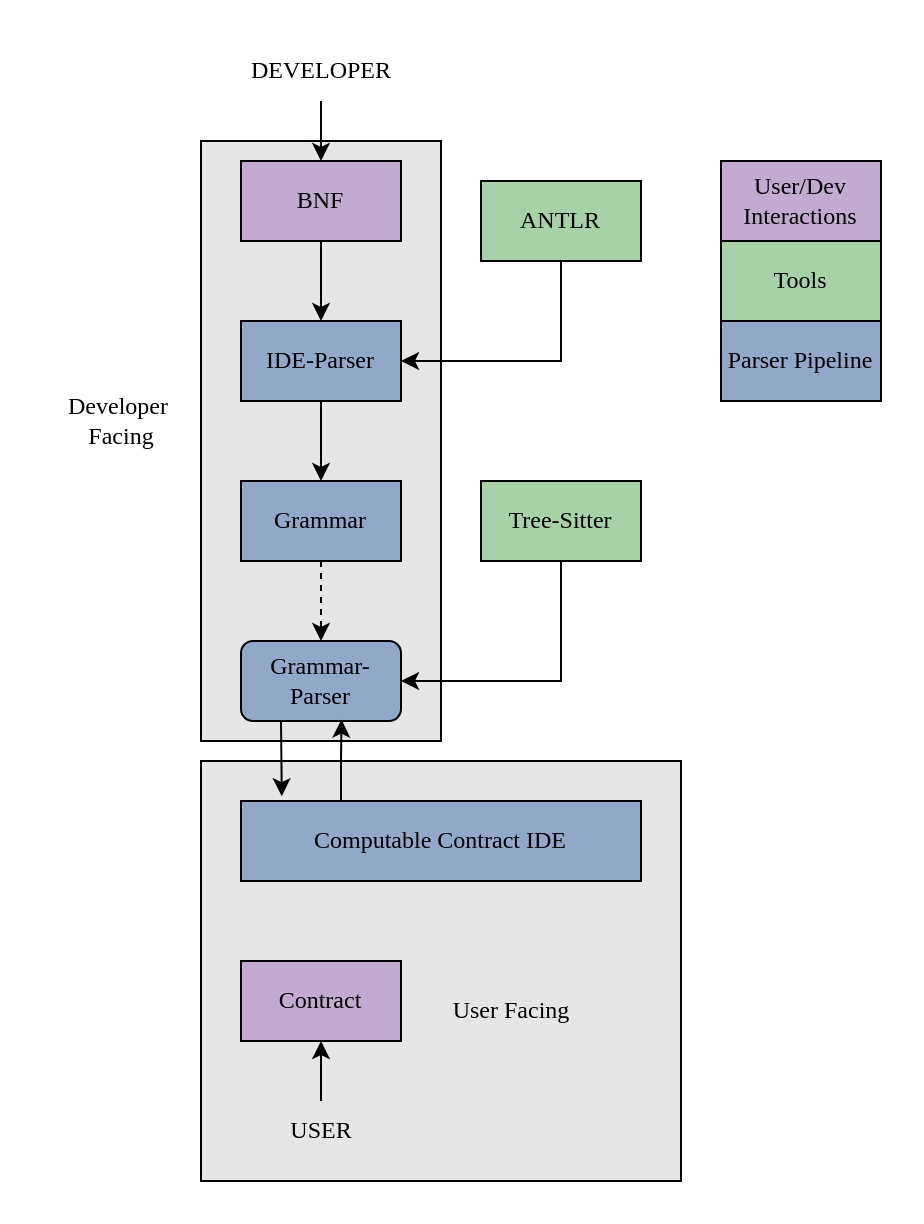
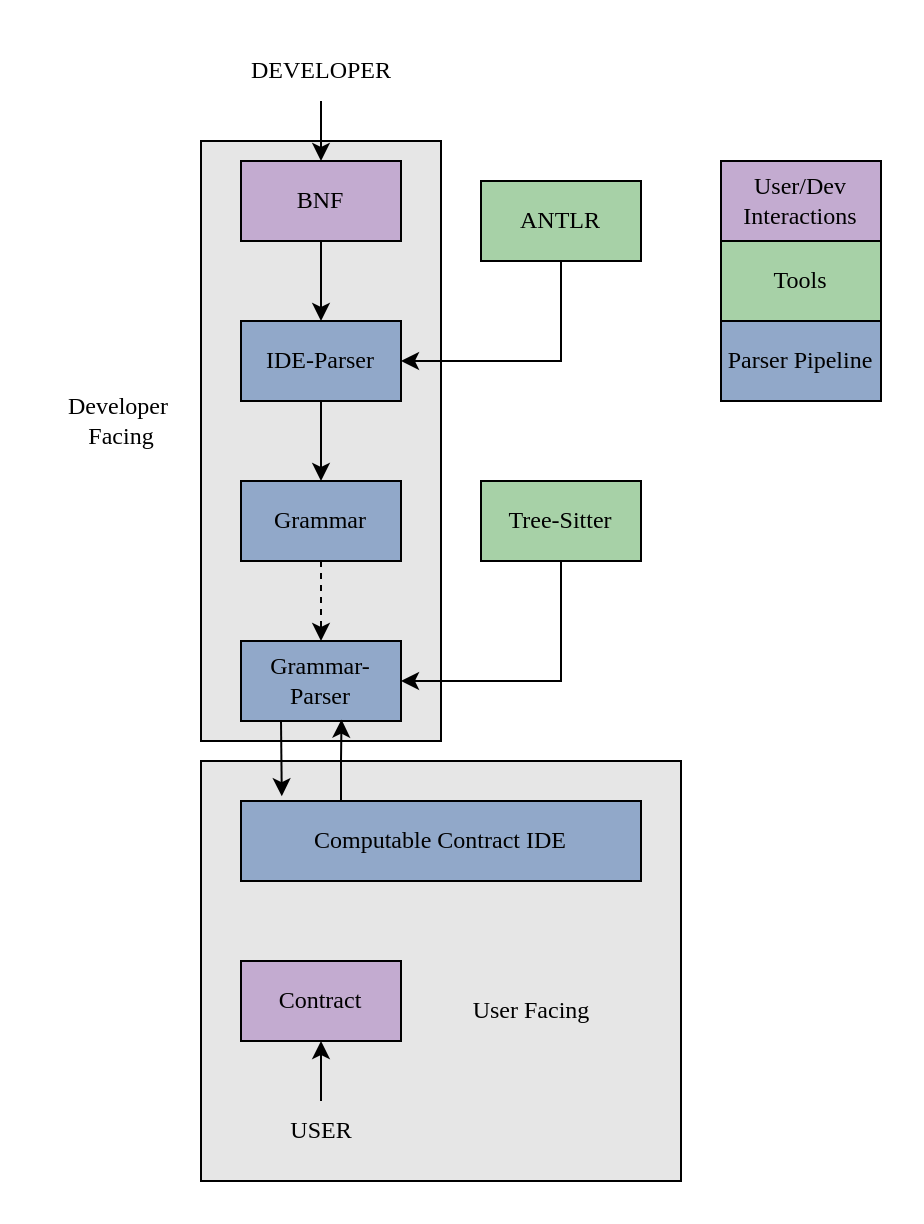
  <mxCell id="0" />
  <mxCell id="1" parent="0" />
  <mxCell id="2" value="" style="rounded=0;whiteSpace=wrap;html=1;fillColor=#E6E6E6;" vertex="1" parent="1"><mxGeometry x="100" y="380" width="240" height="210" as="geometry" /></mxCell>
  <mxCell id="3" value="" style="rounded=0;whiteSpace=wrap;html=1;fillColor=#E6E6E6;" vertex="1" parent="1"><mxGeometry x="100" y="70" width="120" height="300" as="geometry" /></mxCell>
  <mxCell id="4" style="edgeStyle=orthogonalEdgeStyle;rounded=0;orthogonalLoop=1;jettySize=auto;html=1;entryX=0.5;entryY=0;entryDx=0;entryDy=0;" edge="1" parent="1" source="5" target="11"><mxGeometry relative="1" as="geometry" /></mxCell>
  <mxCell id="5" value="&lt;font face=&quot;Avenir&quot;&gt;BNF&lt;/font&gt;" style="rounded=0;whiteSpace=wrap;html=1;fillColor=#C3ABD0;" vertex="1" parent="1"><mxGeometry x="120" y="80" width="80" height="40" as="geometry" /></mxCell>
  <mxCell id="6" style="edgeStyle=orthogonalEdgeStyle;rounded=0;orthogonalLoop=1;jettySize=auto;html=1;entryX=0.5;entryY=0;entryDx=0;entryDy=0;" edge="1" parent="1" source="7" target="5"><mxGeometry relative="1" as="geometry" /></mxCell>
  <mxCell id="7" value="&lt;font face=&quot;Avenir&quot;&gt;DEVELOPER&lt;/font&gt;" style="text;html=1;align=center;verticalAlign=middle;resizable=0;points=[];autosize=1;strokeColor=none;fillColor=none;" vertex="1" parent="1"><mxGeometry x="115" y="20" width="90" height="30" as="geometry" /></mxCell>
  <mxCell id="8" style="edgeStyle=orthogonalEdgeStyle;rounded=0;orthogonalLoop=1;jettySize=auto;html=1;entryX=1;entryY=0.5;entryDx=0;entryDy=0;exitX=0.5;exitY=1;exitDx=0;exitDy=0;" edge="1" parent="1" source="9" target="11"><mxGeometry relative="1" as="geometry"><mxPoint x="280" y="160" as="targetPoint" /></mxGeometry></mxCell>
  <mxCell id="9" value="&lt;font face=&quot;Avenir&quot;&gt;ANTLR&lt;/font&gt;" style="rounded=0;whiteSpace=wrap;html=1;fillColor=#A7D1A7;" vertex="1" parent="1"><mxGeometry x="240" y="90" width="80" height="40" as="geometry" /></mxCell>
  <mxCell id="10" style="edgeStyle=orthogonalEdgeStyle;rounded=0;orthogonalLoop=1;jettySize=auto;html=1;" edge="1" parent="1" source="11" target="13"><mxGeometry relative="1" as="geometry" /></mxCell>
  <mxCell id="11" value="&lt;font face=&quot;Avenir&quot;&gt;IDE-Parser&lt;/font&gt;" style="rounded=0;whiteSpace=wrap;html=1;fillColor=#91A8C9;" vertex="1" parent="1"><mxGeometry x="120" y="160" width="80" height="40" as="geometry" /></mxCell>
  <mxCell id="12" style="edgeStyle=orthogonalEdgeStyle;rounded=0;orthogonalLoop=1;jettySize=auto;html=1;dashed=1;" edge="1" parent="1" source="13" target="14"><mxGeometry relative="1" as="geometry"><mxPoint x="160" y="320" as="targetPoint" /></mxGeometry></mxCell>
  <mxCell id="13" value="&lt;font face=&quot;Avenir&quot;&gt;Grammar&lt;/font&gt;" style="rounded=0;whiteSpace=wrap;html=1;fillColor=#91A8C9;" vertex="1" parent="1"><mxGeometry x="120" y="240" width="80" height="40" as="geometry" /></mxCell>
- <mxCell id="14" value="&lt;font face=&quot;Avenir&quot;&gt;Grammar-Parser&lt;/font&gt;" style="whiteSpace=wrap;html=1;fillColor=#91A8C9;rounded=1;" vertex="1" parent="1"><mxGeometry x="120" y="320" width="80" height="40" as="geometry" /></mxCell>
+ <mxCell id="14" value="&lt;font face=&quot;Avenir&quot;&gt;Grammar-Parser&lt;/font&gt;" style="rounded=0;whiteSpace=wrap;html=1;fillColor=#91A8C9;" vertex="1" parent="1"><mxGeometry x="120" y="320" width="80" height="40" as="geometry" /></mxCell>
  <mxCell id="15" style="edgeStyle=orthogonalEdgeStyle;rounded=0;orthogonalLoop=1;jettySize=auto;html=1;entryX=1;entryY=0.5;entryDx=0;entryDy=0;exitX=0.5;exitY=1;exitDx=0;exitDy=0;" edge="1" parent="1" source="16" target="14"><mxGeometry relative="1" as="geometry" /></mxCell>
  <mxCell id="16" value="&lt;font face=&quot;Avenir&quot;&gt;Tree-Sitter&lt;/font&gt;" style="rounded=0;whiteSpace=wrap;html=1;fillColor=#A7D1A7;" vertex="1" parent="1"><mxGeometry x="240" y="240" width="80" height="40" as="geometry" /></mxCell>
  <mxCell id="17" value="&lt;font face=&quot;Avenir&quot;&gt;Computable Contract IDE&lt;/font&gt;" style="rounded=0;whiteSpace=wrap;html=1;fillColor=#91A8C9;" vertex="1" parent="1"><mxGeometry x="120" y="400" width="200" height="40" as="geometry" /></mxCell>
  <mxCell id="18" style="edgeStyle=orthogonalEdgeStyle;rounded=0;orthogonalLoop=1;jettySize=auto;html=1;exitX=0.25;exitY=1;exitDx=0;exitDy=0;entryX=0.102;entryY=-0.06;entryDx=0;entryDy=0;entryPerimeter=0;" edge="1" parent="1" source="14" target="17"><mxGeometry relative="1" as="geometry" /></mxCell>
  <mxCell id="19" style="edgeStyle=orthogonalEdgeStyle;rounded=0;orthogonalLoop=1;jettySize=auto;html=1;exitX=0.25;exitY=0;exitDx=0;exitDy=0;entryX=0.628;entryY=0.982;entryDx=0;entryDy=0;entryPerimeter=0;" edge="1" parent="1" source="17" target="14"><mxGeometry relative="1" as="geometry" /></mxCell>
  <mxCell id="20" value="&lt;font face=&quot;Avenir&quot;&gt;Contract&lt;/font&gt;" style="rounded=0;whiteSpace=wrap;html=1;fillColor=#C3ABD0;" vertex="1" parent="1"><mxGeometry x="120" y="480" width="80" height="40" as="geometry" /></mxCell>
  <mxCell id="21" style="edgeStyle=orthogonalEdgeStyle;rounded=0;orthogonalLoop=1;jettySize=auto;html=1;entryX=0.5;entryY=1;entryDx=0;entryDy=0;" edge="1" parent="1" source="22" target="20"><mxGeometry relative="1" as="geometry" /></mxCell>
  <mxCell id="22" value="&lt;font face=&quot;Avenir&quot;&gt;USER&lt;/font&gt;" style="text;html=1;align=center;verticalAlign=middle;resizable=0;points=[];autosize=1;strokeColor=none;fillColor=none;" vertex="1" parent="1"><mxGeometry x="135" y="550" width="50" height="30" as="geometry" /></mxCell>
  <mxCell id="23" value="&lt;font face=&quot;Avenir&quot;&gt;Developer&amp;nbsp;&lt;/font&gt;&lt;div&gt;&lt;font face=&quot;Avenir&quot;&gt;Facing&lt;/font&gt;&lt;/div&gt;" style="text;html=1;align=center;verticalAlign=middle;resizable=0;points=[];autosize=1;strokeColor=none;fillColor=none;" vertex="1" parent="1"><mxGeometry x="20" y="190" width="80" height="40" as="geometry" /></mxCell>
- <mxCell id="24" value="&lt;font face=&quot;Avenir&quot;&gt;User Facing&lt;/font&gt;" style="text;html=1;align=center;verticalAlign=middle;resizable=0;points=[];autosize=1;strokeColor=none;fillColor=none;" vertex="1" parent="1"><mxGeometry x="210" y="490" width="90" height="30" as="geometry" /></mxCell>
+ <mxCell id="24" value="&lt;font face=&quot;Avenir&quot;&gt;User Facing&lt;/font&gt;" style="text;html=1;align=center;verticalAlign=middle;resizable=0;points=[];autosize=1;strokeColor=none;fillColor=none;" vertex="1" parent="1"><mxGeometry x="220" y="490" width="90" height="30" as="geometry" /></mxCell>
  <mxCell id="25" value="&lt;font face=&quot;Avenir&quot;&gt;User/Dev Interactions&lt;/font&gt;" style="rounded=0;whiteSpace=wrap;html=1;fillColor=#C3ABD0;" vertex="1" parent="1"><mxGeometry x="360" y="80" width="80" height="40" as="geometry" /></mxCell>
  <mxCell id="26" value="&lt;font face=&quot;Avenir&quot;&gt;Tools&lt;/font&gt;" style="rounded=0;whiteSpace=wrap;html=1;fillColor=#A7D1A7;" vertex="1" parent="1"><mxGeometry x="360" y="120" width="80" height="40" as="geometry" /></mxCell>
  <mxCell id="27" value="&lt;font face=&quot;Avenir&quot;&gt;Parser Pipeline&lt;/font&gt;" style="rounded=0;whiteSpace=wrap;html=1;fillColor=#91A8C9;" vertex="1" parent="1"><mxGeometry x="360" y="160" width="80" height="40" as="geometry" /></mxCell>
